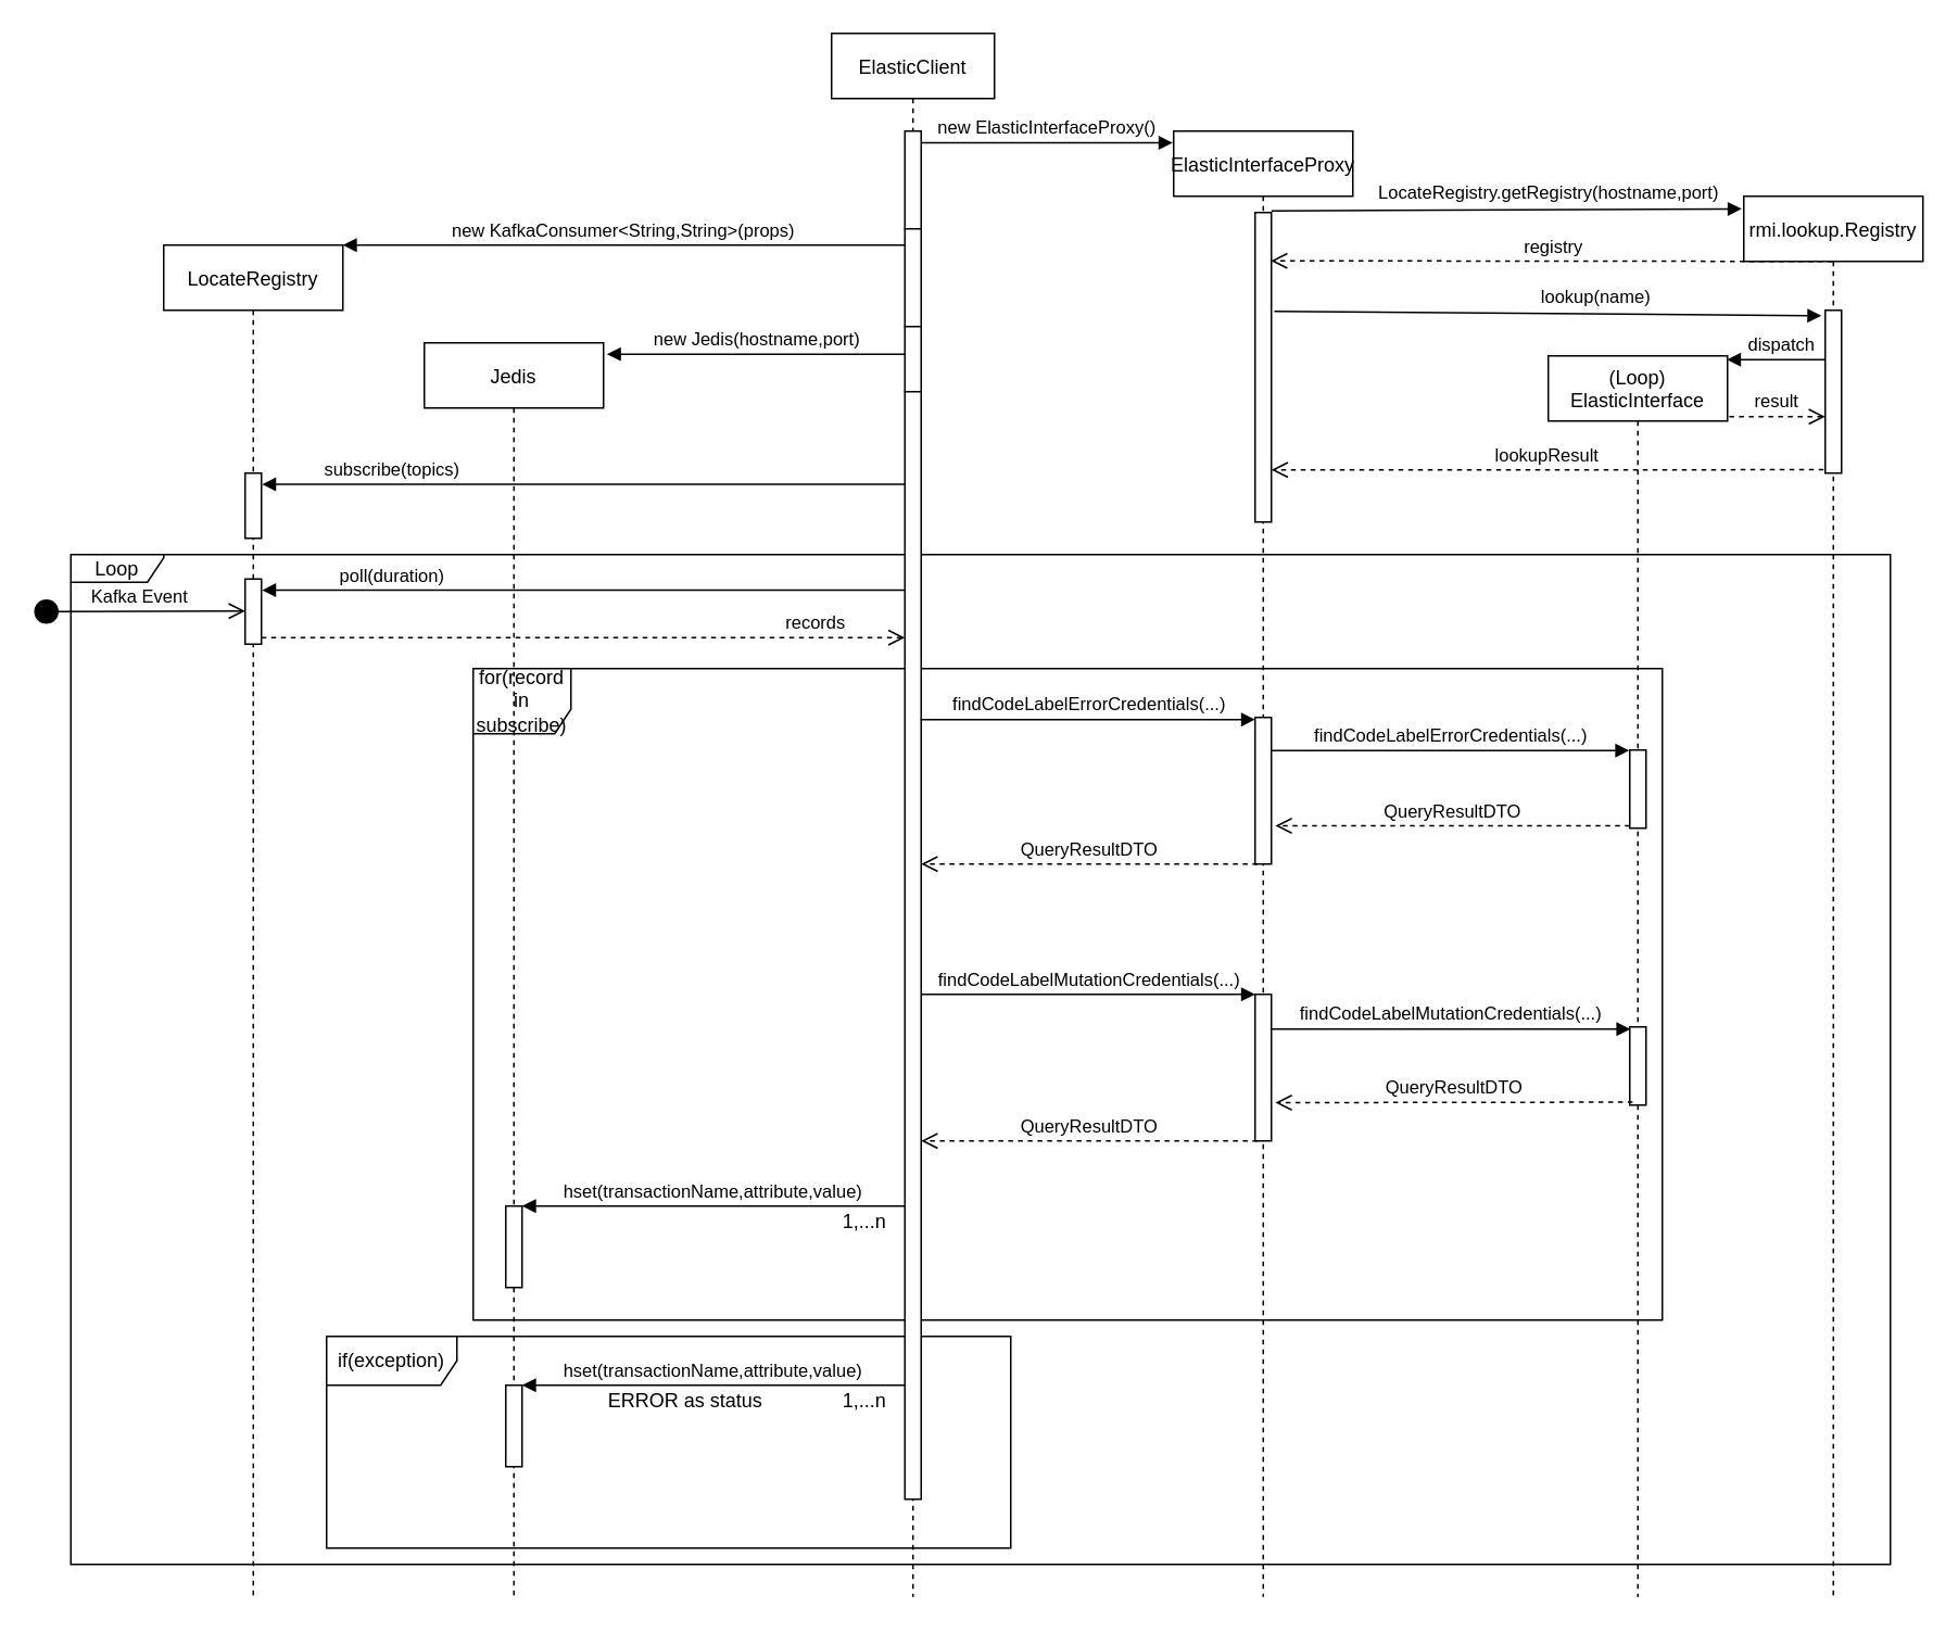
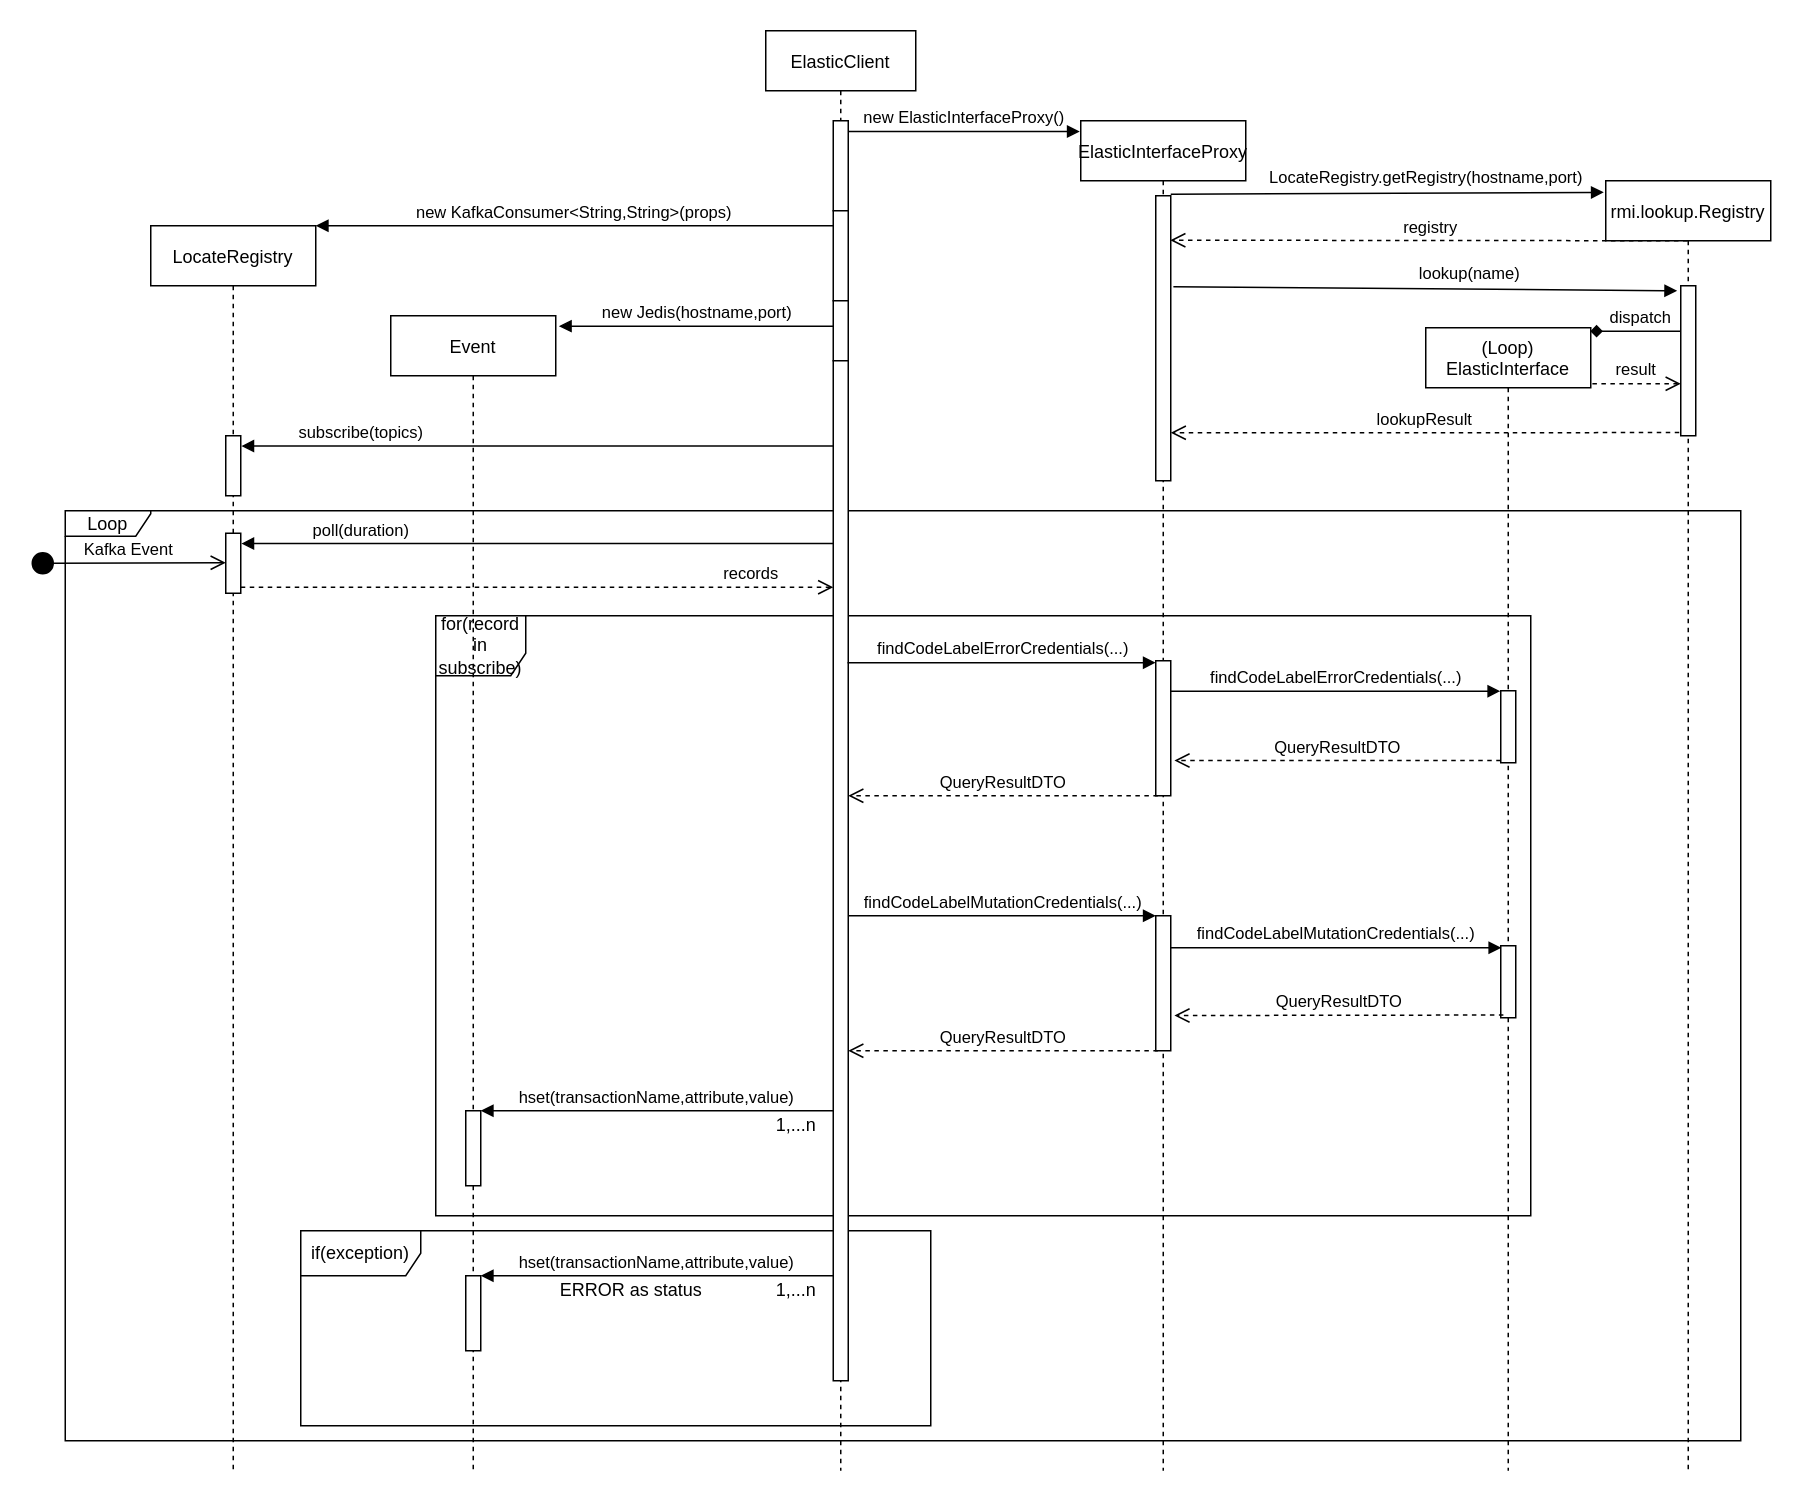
  <mxCell id="0" />
  <mxCell id="1" parent="0" />
  <mxCell id="2" value="if(exception)" style="shape=umlFrame;whiteSpace=wrap;html=1;width=80;height=30;" parent="1" vertex="1"><mxGeometry x="200" y="820" width="420" height="130" as="geometry" /></mxCell>
  <mxCell id="3" value="Loop" style="shape=umlFrame;whiteSpace=wrap;html=1;width=57;height=17;" parent="1" vertex="1"><mxGeometry x="43" y="340" width="1117" height="620" as="geometry" /></mxCell>
  <mxCell id="4" value="for(record in subscribe)" style="shape=umlFrame;whiteSpace=wrap;html=1;width=60;height=40;" parent="1" vertex="1"><mxGeometry x="290" y="410" width="730" height="400" as="geometry" /></mxCell>
  <mxCell id="5" value="ElasticClient" style="shape=umlLifeline;perimeter=lifelinePerimeter;container=1;collapsible=0;recursiveResize=0;rounded=0;shadow=0;strokeWidth=1;" parent="1" vertex="1"><mxGeometry x="510" y="20" width="100" height="960" as="geometry" /></mxCell>
  <mxCell id="6" value="" style="points=[];perimeter=orthogonalPerimeter;rounded=0;shadow=0;strokeWidth=1;" parent="5" vertex="1"><mxGeometry x="45" y="60" width="10" height="60" as="geometry" /></mxCell>
  <mxCell id="7" value="" style="points=[];perimeter=orthogonalPerimeter;rounded=0;shadow=0;strokeWidth=1;" parent="5" vertex="1"><mxGeometry x="45" y="120" width="10" height="60" as="geometry" /></mxCell>
  <mxCell id="8" value="" style="points=[];perimeter=orthogonalPerimeter;rounded=0;shadow=0;strokeWidth=1;" parent="5" vertex="1"><mxGeometry x="45" y="180" width="10" height="40" as="geometry" /></mxCell>
  <mxCell id="9" value="" style="points=[];perimeter=orthogonalPerimeter;rounded=0;shadow=0;strokeWidth=1;" parent="5" vertex="1"><mxGeometry x="45" y="220" width="10" height="680" as="geometry" /></mxCell>
  <mxCell id="10" value="ElasticInterfaceProxy" style="shape=umlLifeline;perimeter=lifelinePerimeter;container=1;collapsible=0;recursiveResize=0;rounded=0;shadow=0;strokeWidth=1;" parent="1" vertex="1"><mxGeometry x="720" y="80" width="110" height="900" as="geometry" /></mxCell>
  <mxCell id="11" value="" style="points=[];perimeter=orthogonalPerimeter;rounded=0;shadow=0;strokeWidth=1;" parent="10" vertex="1"><mxGeometry x="50" y="360" width="10" height="90" as="geometry" /></mxCell>
  <mxCell id="12" value="" style="points=[];perimeter=orthogonalPerimeter;rounded=0;shadow=0;strokeWidth=1;" parent="10" vertex="1"><mxGeometry x="50" y="50" width="10" height="190" as="geometry" /></mxCell>
  <mxCell id="13" value="" style="points=[];perimeter=orthogonalPerimeter;rounded=0;shadow=0;strokeWidth=1;" parent="10" vertex="1"><mxGeometry x="50.0" y="530" width="10" height="90" as="geometry" /></mxCell>
  <mxCell id="14" value="new ElasticInterfaceProxy()" style="html=1;verticalAlign=bottom;endArrow=block;rounded=0;entryX=-0.006;entryY=0.008;entryDx=0;entryDy=0;entryPerimeter=0;" parent="1" source="6" target="10" edge="1"><mxGeometry width="80" relative="1" as="geometry"><mxPoint x="570" y="80" as="sourcePoint" /><mxPoint x="650" y="80" as="targetPoint" /></mxGeometry></mxCell>
  <mxCell id="15" value="LocateRegistry" style="shape=umlLifeline;perimeter=lifelinePerimeter;container=1;collapsible=0;recursiveResize=0;rounded=0;shadow=0;strokeWidth=1;" parent="1" vertex="1"><mxGeometry x="100" y="150" width="110" height="830" as="geometry" /></mxCell>
  <mxCell id="16" value="" style="points=[];perimeter=orthogonalPerimeter;rounded=0;shadow=0;strokeWidth=1;" parent="15" vertex="1"><mxGeometry x="50" y="140" width="10" height="40" as="geometry" /></mxCell>
  <mxCell id="17" value="" style="points=[];perimeter=orthogonalPerimeter;rounded=0;shadow=0;strokeWidth=1;" parent="15" vertex="1"><mxGeometry x="50" y="205" width="10" height="40" as="geometry" /></mxCell>
  <mxCell id="18" value="poll(duration)" style="html=1;verticalAlign=bottom;endArrow=block;rounded=0;entryX=1.038;entryY=0.172;entryDx=0;entryDy=0;entryPerimeter=0;" parent="15" target="17" edge="1"><mxGeometry x="0.597" width="80" relative="1" as="geometry"><mxPoint x="455" y="211.88" as="sourcePoint" /><mxPoint x="110" y="205" as="targetPoint" /><mxPoint as="offset" /></mxGeometry></mxCell>
- <mxCell id="19" value="Jedis" style="shape=umlLifeline;perimeter=lifelinePerimeter;container=1;collapsible=0;recursiveResize=0;rounded=0;shadow=0;strokeWidth=1;" parent="1" vertex="1"><mxGeometry x="260" y="210" width="110" height="770" as="geometry" /></mxCell>
+ <mxCell id="19" value="Event" style="shape=umlLifeline;perimeter=lifelinePerimeter;container=1;collapsible=0;recursiveResize=0;rounded=0;shadow=0;strokeWidth=1;" parent="1" vertex="1"><mxGeometry x="260" y="210" width="110" height="770" as="geometry" /></mxCell>
  <mxCell id="20" value="" style="points=[];perimeter=orthogonalPerimeter;rounded=0;shadow=0;strokeWidth=1;" parent="19" vertex="1"><mxGeometry x="50" y="530" width="10" height="50" as="geometry" /></mxCell>
  <mxCell id="21" value="new Jedis(hostname,port)" style="html=1;verticalAlign=bottom;endArrow=block;rounded=0;entryX=1.019;entryY=0.009;entryDx=0;entryDy=0;entryPerimeter=0;" parent="1" source="8" target="19" edge="1"><mxGeometry width="80" relative="1" as="geometry"><mxPoint x="450" y="320" as="sourcePoint" /><mxPoint x="500" y="210" as="targetPoint" /></mxGeometry></mxCell>
  <mxCell id="22" value="new KafkaConsumer&amp;lt;String,String&amp;gt;(props)" style="html=1;verticalAlign=bottom;endArrow=block;rounded=0;entryX=1;entryY=0;entryDx=0;entryDy=0;entryPerimeter=0;" parent="1" source="7" target="15" edge="1"><mxGeometry width="80" relative="1" as="geometry"><mxPoint x="460" y="150" as="sourcePoint" /><mxPoint x="540" y="150" as="targetPoint" /></mxGeometry></mxCell>
  <mxCell id="23" value="subscribe(topics)" style="html=1;verticalAlign=bottom;endArrow=block;rounded=0;entryX=1.038;entryY=0.172;entryDx=0;entryDy=0;entryPerimeter=0;" parent="1" source="9" target="16" edge="1"><mxGeometry x="0.597" width="80" relative="1" as="geometry"><mxPoint x="555" y="290" as="sourcePoint" /><mxPoint x="210" y="290" as="targetPoint" /><mxPoint as="offset" /></mxGeometry></mxCell>
  <mxCell id="24" value="records" style="html=1;verticalAlign=bottom;endArrow=open;dashed=1;endSize=8;rounded=0;" parent="1" edge="1"><mxGeometry x="0.722" relative="1" as="geometry"><mxPoint x="160" y="391" as="sourcePoint" /><mxPoint x="555" y="391" as="targetPoint" /><mxPoint as="offset" /></mxGeometry></mxCell>
  <mxCell id="25" value="findCodeLabelErrorCredentials(...)" style="html=1;verticalAlign=bottom;endArrow=block;rounded=0;exitX=0.952;exitY=0.296;exitDx=0;exitDy=0;exitPerimeter=0;" parent="1" source="9" target="11" edge="1"><mxGeometry width="80" relative="1" as="geometry"><mxPoint x="640" y="440" as="sourcePoint" /><mxPoint x="720" y="440" as="targetPoint" /></mxGeometry></mxCell>
  <mxCell id="26" value="Kafka Event" style="html=1;verticalAlign=bottom;startArrow=circle;startFill=1;endArrow=open;startSize=6;endSize=8;rounded=0;" parent="1" edge="1"><mxGeometry width="80" relative="1" as="geometry"><mxPoint x="20" y="375" as="sourcePoint" /><mxPoint x="150" y="374.66" as="targetPoint" /></mxGeometry></mxCell>
  <mxCell id="27" value="(Loop)&#10;ElasticInterface" style="shape=umlLifeline;perimeter=lifelinePerimeter;container=1;collapsible=0;recursiveResize=0;rounded=0;shadow=0;strokeWidth=1;" parent="1" vertex="1"><mxGeometry x="950" y="218" width="110" height="762" as="geometry" /></mxCell>
  <mxCell id="28" value="" style="points=[];perimeter=orthogonalPerimeter;rounded=0;shadow=0;strokeWidth=1;" parent="27" vertex="1"><mxGeometry x="50" y="242" width="10" height="48" as="geometry" /></mxCell>
  <mxCell id="29" value="" style="points=[];perimeter=orthogonalPerimeter;rounded=0;shadow=0;strokeWidth=1;" parent="27" vertex="1"><mxGeometry x="50" y="412" width="10" height="48" as="geometry" /></mxCell>
- <mxCell id="30" value="dispatch" style="html=1;verticalAlign=bottom;endArrow=block;rounded=0;entryX=0.997;entryY=0.003;entryDx=0;entryDy=0;entryPerimeter=0;" parent="1" source="31" target="27" edge="1"><mxGeometry width="80" relative="1" as="geometry"><mxPoint x="779" y="219" as="sourcePoint" /><mxPoint x="900" y="298" as="targetPoint" /></mxGeometry></mxCell>
+ <mxCell id="30" value="dispatch" style="html=1;verticalAlign=bottom;endArrow=diamond;rounded=0;entryX=0.997;entryY=0.003;entryDx=0;entryDy=0;entryPerimeter=0;" parent="1" source="31" target="27" edge="1"><mxGeometry width="80" relative="1" as="geometry"><mxPoint x="779" y="219" as="sourcePoint" /><mxPoint x="900" y="298" as="targetPoint" /></mxGeometry></mxCell>
  <mxCell id="31" value="rmi.lookup.Registry" style="shape=umlLifeline;perimeter=lifelinePerimeter;container=1;collapsible=0;recursiveResize=0;rounded=0;shadow=0;strokeWidth=1;" parent="1" vertex="1"><mxGeometry x="1070" y="120" width="110" height="860" as="geometry" /></mxCell>
  <mxCell id="32" value="" style="points=[];perimeter=orthogonalPerimeter;rounded=0;shadow=0;strokeWidth=1;" parent="31" vertex="1"><mxGeometry x="50" y="70" width="10" height="100" as="geometry" /></mxCell>
  <mxCell id="33" value="LocateRegistry.getRegistry(hostname,port)" style="html=1;verticalAlign=bottom;endArrow=block;rounded=0;entryX=-0.012;entryY=0.009;entryDx=0;entryDy=0;entryPerimeter=0;" parent="1" target="31" edge="1"><mxGeometry x="0.175" y="1" width="80" relative="1" as="geometry"><mxPoint x="780" y="129" as="sourcePoint" /><mxPoint x="1070" y="120" as="targetPoint" /><mxPoint as="offset" /></mxGeometry></mxCell>
  <mxCell id="34" value="registry" style="html=1;verticalAlign=bottom;endArrow=open;dashed=1;endSize=8;rounded=0;entryX=0.969;entryY=0.156;entryDx=0;entryDy=0;entryPerimeter=0;" parent="1" source="31" target="12" edge="1"><mxGeometry relative="1" as="geometry"><mxPoint x="900" y="290" as="sourcePoint" /><mxPoint x="820" y="290" as="targetPoint" /></mxGeometry></mxCell>
  <mxCell id="35" value="lookup(name)" style="html=1;verticalAlign=bottom;endArrow=block;rounded=0;entryX=-0.238;entryY=0.034;entryDx=0;entryDy=0;entryPerimeter=0;exitX=1.176;exitY=0.319;exitDx=0;exitDy=0;exitPerimeter=0;" parent="1" source="12" target="32" edge="1"><mxGeometry x="0.175" y="1" width="80" relative="1" as="geometry"><mxPoint x="779" y="194.83" as="sourcePoint" /><mxPoint x="1070" y="190" as="targetPoint" /><mxPoint as="offset" /></mxGeometry></mxCell>
  <mxCell id="36" value="result" style="html=1;verticalAlign=bottom;endArrow=open;dashed=1;endSize=8;rounded=0;exitX=1.01;exitY=0.049;exitDx=0;exitDy=0;exitPerimeter=0;" parent="1" source="27" target="32" edge="1"><mxGeometry relative="1" as="geometry"><mxPoint x="900" y="330" as="sourcePoint" /><mxPoint x="820" y="330" as="targetPoint" /></mxGeometry></mxCell>
  <mxCell id="37" value="lookupResult" style="html=1;verticalAlign=bottom;endArrow=open;dashed=1;endSize=8;rounded=0;exitX=-0.1;exitY=0.979;exitDx=0;exitDy=0;exitPerimeter=0;" parent="1" source="32" edge="1"><mxGeometry relative="1" as="geometry"><mxPoint x="1069.67" y="266.76" as="sourcePoint" /><mxPoint x="780" y="288" as="targetPoint" /></mxGeometry></mxCell>
  <mxCell id="38" value="findCodeLabelErrorCredentials(...)" style="html=1;verticalAlign=bottom;endArrow=block;rounded=0;entryX=-0.031;entryY=0.006;entryDx=0;entryDy=0;entryPerimeter=0;" parent="1" source="11" target="28" edge="1"><mxGeometry width="80" relative="1" as="geometry"><mxPoint x="790" y="460" as="sourcePoint" /><mxPoint x="995.48" y="460" as="targetPoint" /></mxGeometry></mxCell>
  <mxCell id="39" value="QueryResultDTO" style="html=1;verticalAlign=bottom;endArrow=open;dashed=1;endSize=8;rounded=0;entryX=1.245;entryY=0.739;entryDx=0;entryDy=0;entryPerimeter=0;" parent="1" source="28" target="11" edge="1"><mxGeometry relative="1" as="geometry"><mxPoint x="750" y="470" as="sourcePoint" /><mxPoint x="670" y="470" as="targetPoint" /></mxGeometry></mxCell>
  <mxCell id="40" value="QueryResultDTO" style="html=1;verticalAlign=bottom;endArrow=open;dashed=1;endSize=8;rounded=0;exitX=0.141;exitY=1;exitDx=0;exitDy=0;exitPerimeter=0;" parent="1" source="11" target="9" edge="1"><mxGeometry relative="1" as="geometry"><mxPoint x="1010" y="516.51" as="sourcePoint" /><mxPoint x="792.45" y="516.51" as="targetPoint" /></mxGeometry></mxCell>
  <mxCell id="41" value="findCodeLabelMutationCredentials(...)" style="html=1;verticalAlign=bottom;endArrow=block;rounded=0;" parent="1" source="9" target="13" edge="1"><mxGeometry width="80" relative="1" as="geometry"><mxPoint x="570" y="611.28" as="sourcePoint" /><mxPoint x="725.48" y="610" as="targetPoint" /></mxGeometry></mxCell>
  <mxCell id="42" value="QueryResultDTO" style="html=1;verticalAlign=bottom;endArrow=open;dashed=1;endSize=8;rounded=0;exitX=0.141;exitY=1;exitDx=0;exitDy=0;exitPerimeter=0;" parent="1" source="13" target="9" edge="1"><mxGeometry relative="1" as="geometry"><mxPoint x="1015.48" y="686.51" as="sourcePoint" /><mxPoint x="570.48" y="700" as="targetPoint" /></mxGeometry></mxCell>
  <mxCell id="43" value="findCodeLabelMutationCredentials(...)" style="html=1;verticalAlign=bottom;endArrow=block;rounded=0;entryX=0.038;entryY=0.028;entryDx=0;entryDy=0;entryPerimeter=0;" parent="1" source="13" target="29" edge="1"><mxGeometry width="80" relative="1" as="geometry"><mxPoint x="795.48" y="630" as="sourcePoint" /><mxPoint x="1005.17" y="630.288" as="targetPoint" /></mxGeometry></mxCell>
  <mxCell id="44" value="QueryResultDTO" style="html=1;verticalAlign=bottom;endArrow=open;dashed=1;endSize=8;rounded=0;entryX=1.245;entryY=0.739;entryDx=0;entryDy=0;entryPerimeter=0;exitX=0.176;exitY=0.962;exitDx=0;exitDy=0;exitPerimeter=0;" parent="1" source="29" target="13" edge="1"><mxGeometry relative="1" as="geometry"><mxPoint x="1005.48" y="676.51" as="sourcePoint" /><mxPoint x="675.48" y="640" as="targetPoint" /></mxGeometry></mxCell>
  <mxCell id="45" value="hset(transactionName,attribute,value)" style="html=1;verticalAlign=bottom;endArrow=block;rounded=0;" parent="1" source="9" target="20" edge="1"><mxGeometry width="80" relative="1" as="geometry"><mxPoint x="540" y="760" as="sourcePoint" /><mxPoint x="620" y="760" as="targetPoint" /></mxGeometry></mxCell>
  <mxCell id="46" value="1,...n" style="text;html=1;align=center;verticalAlign=middle;resizable=0;points=[];autosize=1;strokeColor=none;fillColor=none;" parent="1" vertex="1"><mxGeometry x="510" y="740" width="40" height="20" as="geometry" /></mxCell>
  <mxCell id="47" value="" style="points=[];perimeter=orthogonalPerimeter;rounded=0;shadow=0;strokeWidth=1;" parent="1" vertex="1"><mxGeometry x="310" y="850" width="10" height="50" as="geometry" /></mxCell>
  <mxCell id="48" value="hset(transactionName,attribute,value)" style="html=1;verticalAlign=bottom;endArrow=block;rounded=0;" parent="1" target="47" edge="1"><mxGeometry width="80" relative="1" as="geometry"><mxPoint x="555" y="850" as="sourcePoint" /><mxPoint x="620" y="870" as="targetPoint" /></mxGeometry></mxCell>
  <mxCell id="49" value="1,...n" style="text;html=1;align=center;verticalAlign=middle;resizable=0;points=[];autosize=1;strokeColor=none;fillColor=none;" parent="1" vertex="1"><mxGeometry x="510" y="850" width="40" height="20" as="geometry" /></mxCell>
  <mxCell id="50" value="ERROR as status" style="text;html=1;align=center;verticalAlign=middle;resizable=0;points=[];autosize=1;strokeColor=none;fillColor=none;" parent="1" vertex="1"><mxGeometry x="365" y="850" width="110" height="20" as="geometry" /></mxCell>
